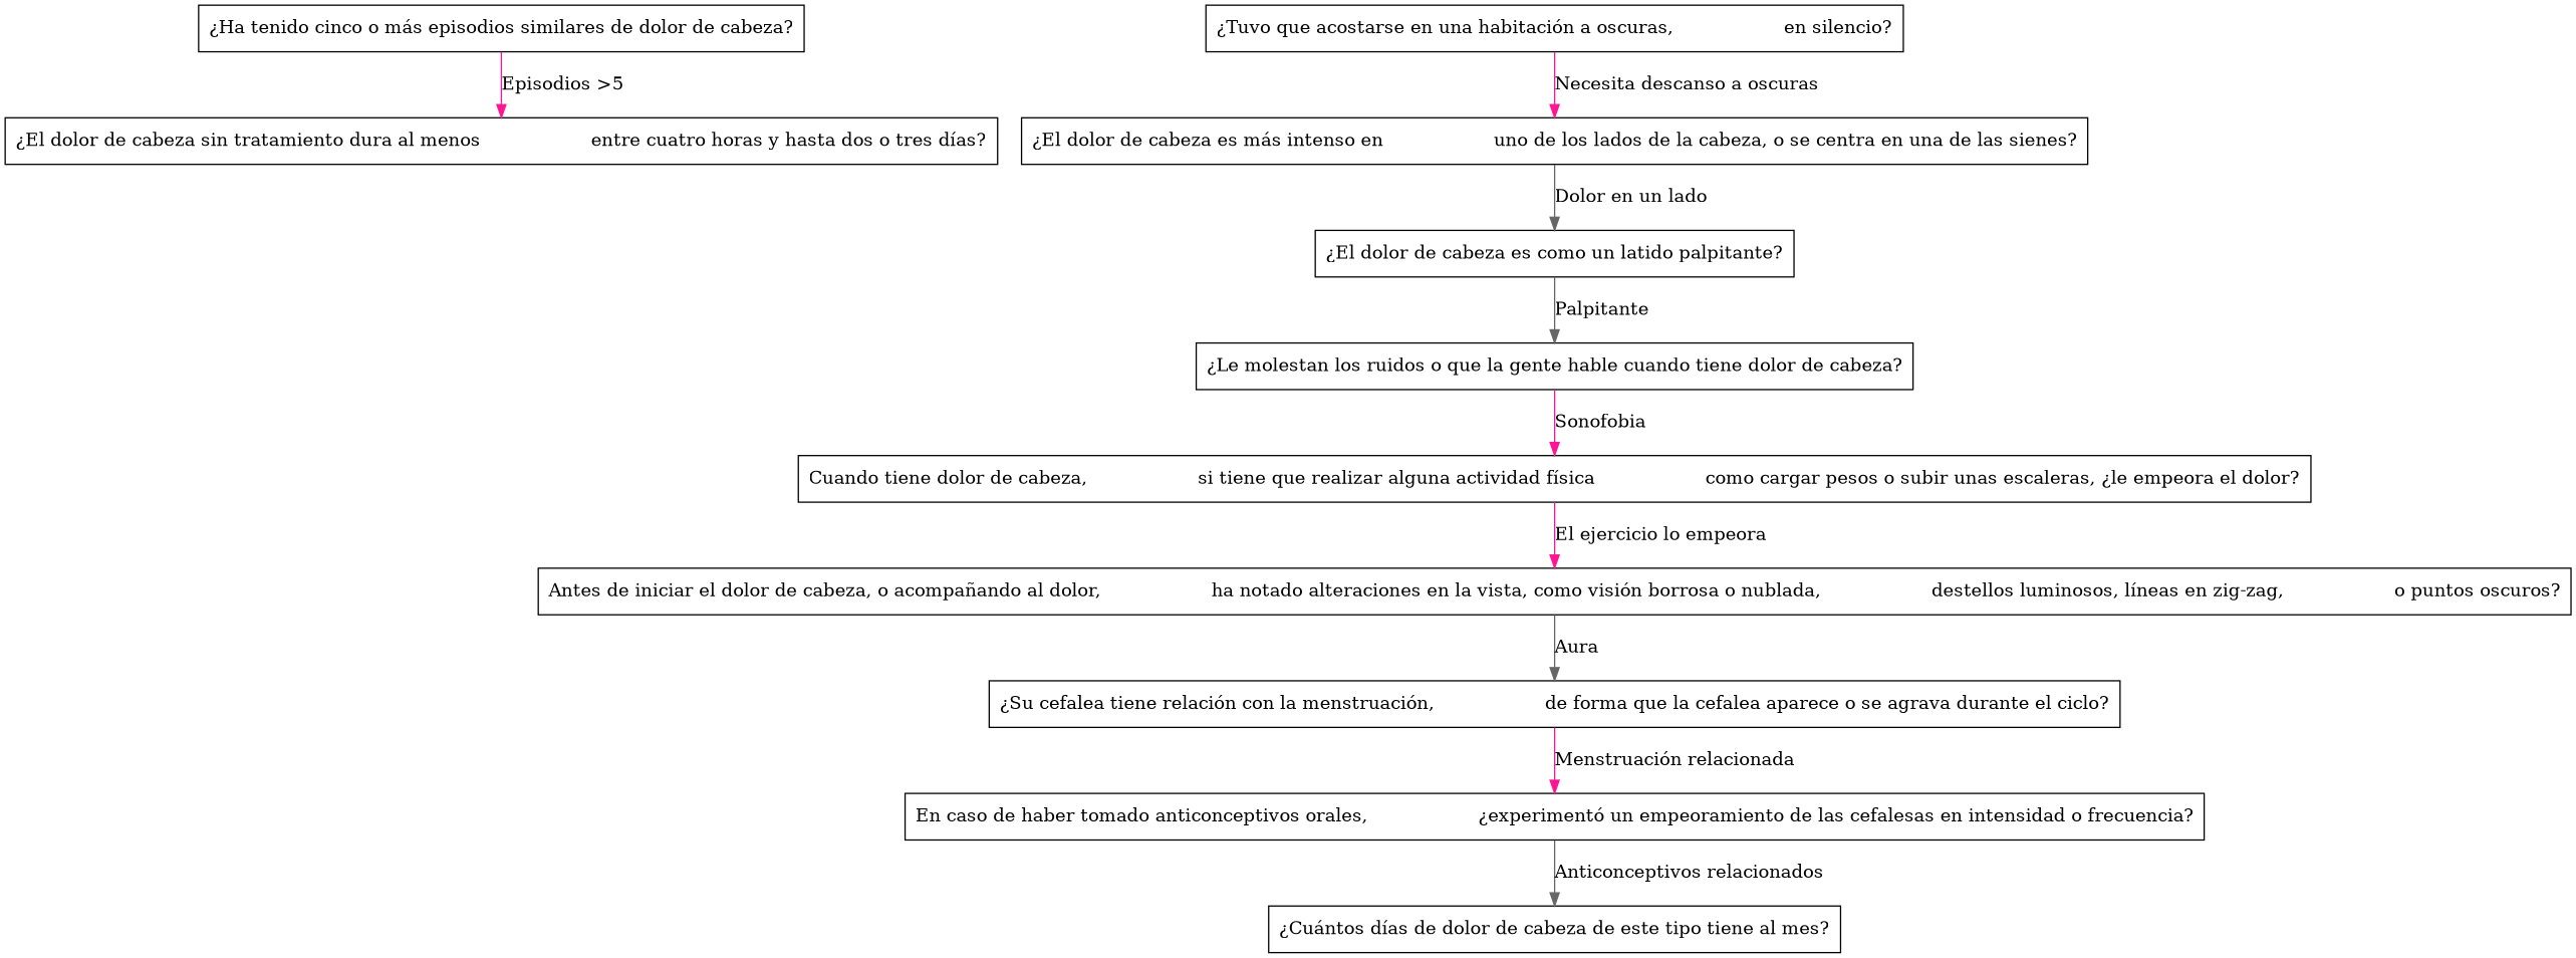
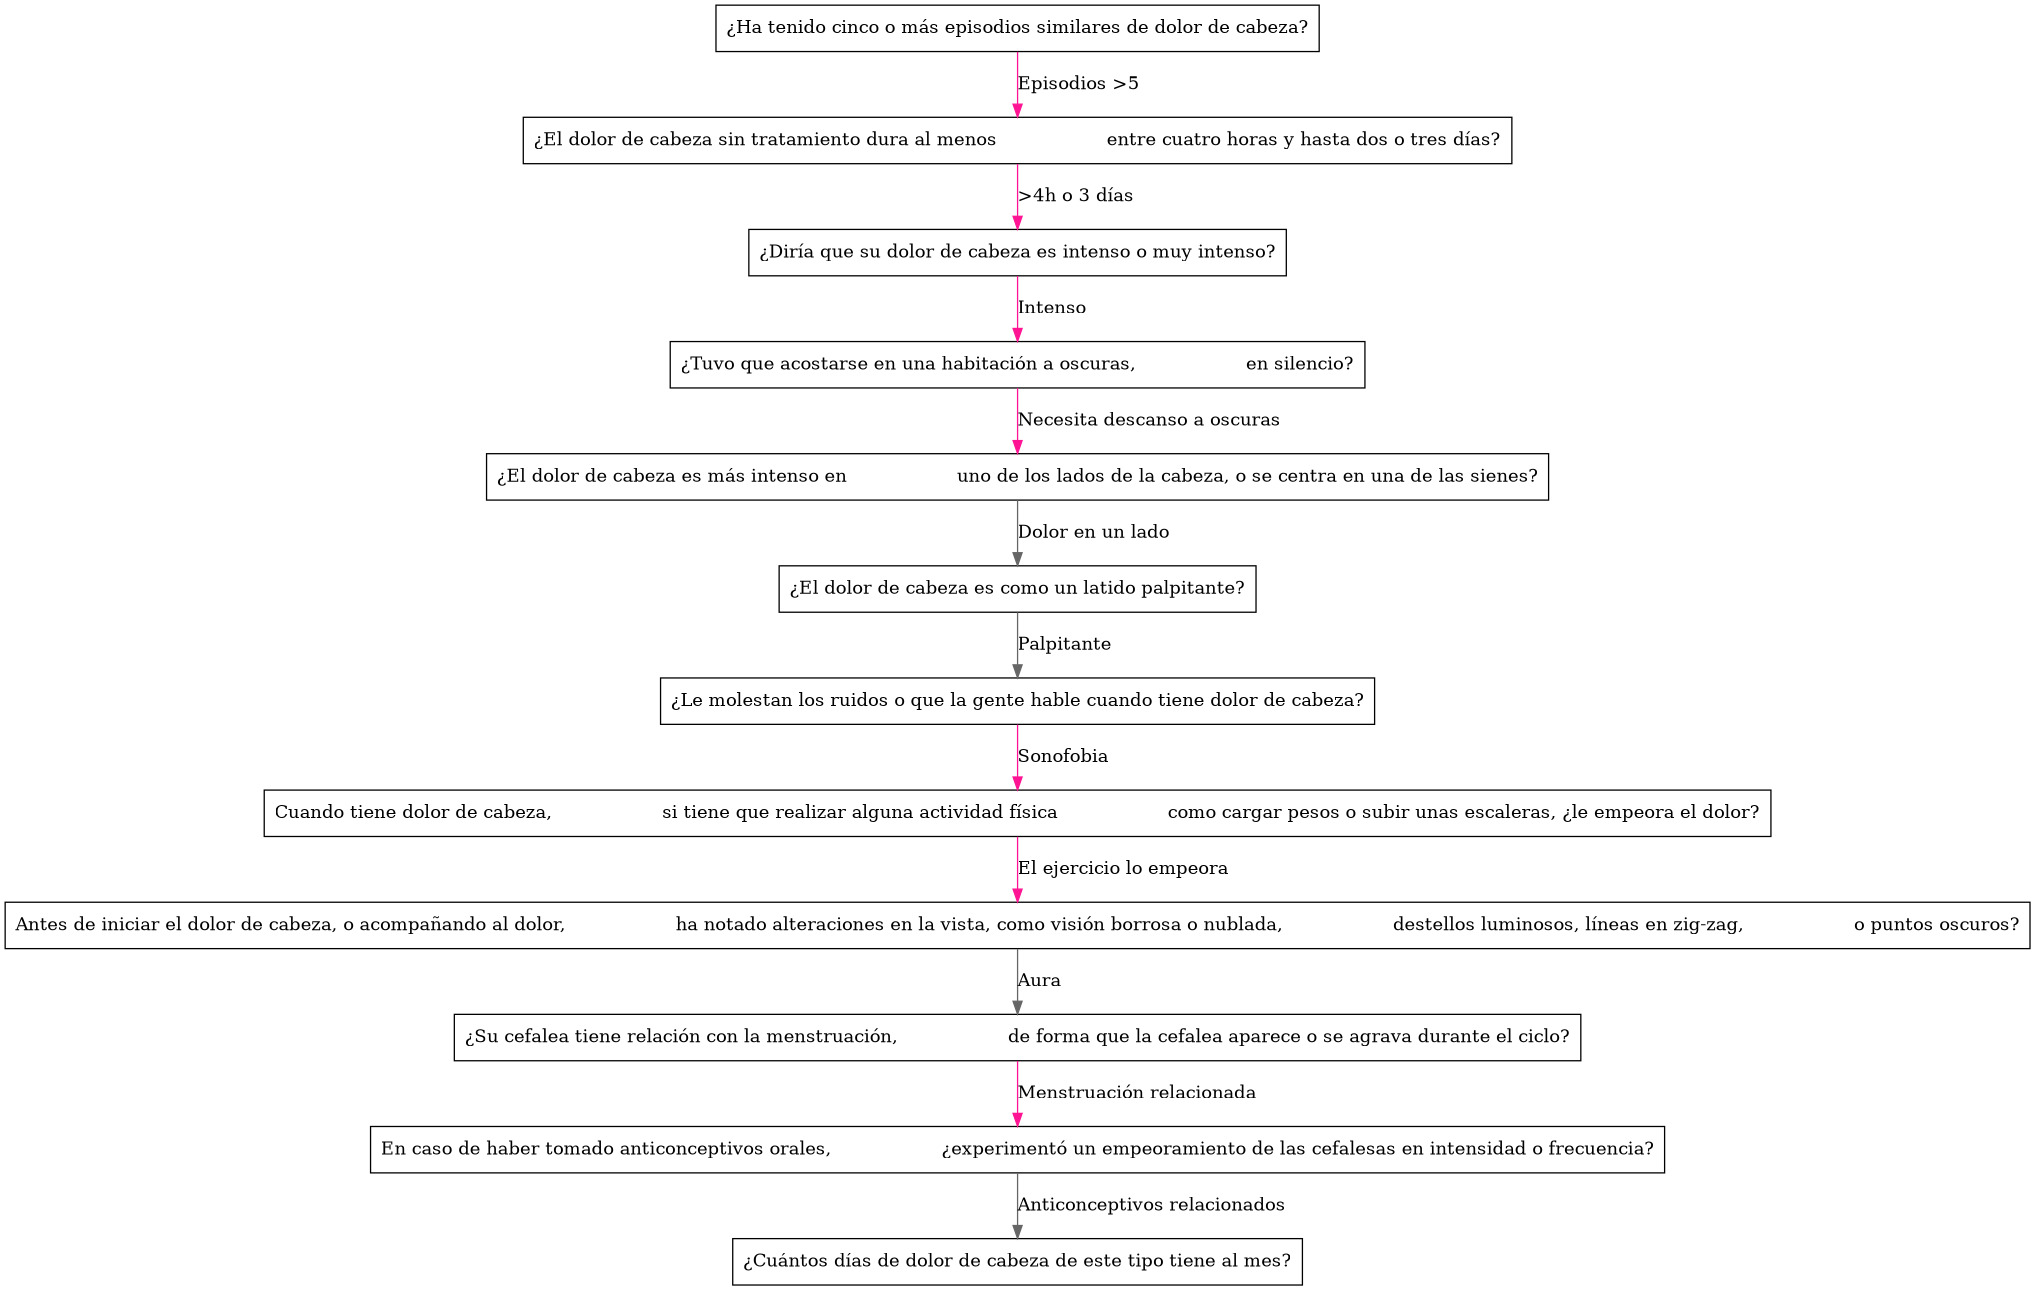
  digraph {
    node [shape=box]
    edge [color=deeppink]
    n1 [label="¿Ha tenido cinco o más episodios similares de dolor de cabeza?"]
    n2 [label="¿El dolor de cabeza sin tratamiento dura al menos                   entre cuatro horas y hasta dos o tres días?"]
+   n3 [label="¿Diría que su dolor de cabeza es intenso o muy intenso?"]
    n4 [label="¿Tuvo que acostarse en una habitación a oscuras,                   en silencio?"]
    n5 [label="¿El dolor de cabeza es más intenso en                   uno de los lados de la cabeza, o se centra en una de las sienes?"]
    n6 [label="¿El dolor de cabeza es como un latido palpitante?"]
    n7 [label="¿Le molestan los ruidos o que la gente hable cuando tiene dolor de cabeza?"]
    n8 [label="Cuando tiene dolor de cabeza,                   si tiene que realizar alguna actividad física                   como cargar pesos o subir unas escaleras, ¿le empeora el dolor?"]
    n9 [label="Antes de iniciar el dolor de cabeza, o acompañando al dolor,                   ha notado alteraciones en la vista, como visión borrosa o nublada,                   destellos luminosos, líneas en zig-zag,                   o puntos oscuros?"]
    n10 [label="¿Su cefalea tiene relación con la menstruación,                   de forma que la cefalea aparece o se agrava durante el ciclo?"]
    n11 [label="En caso de haber tomado anticonceptivos orales,                   ¿experimentó un empeoramiento de las cefalesas en intensidad o frecuencia?"]
    n12 [label="¿Cuántos días de dolor de cabeza de este tipo tiene al mes?"]
    n1 -> n2 [label="Episodios >5"]
+   n2 -> n3 [label=">4h o 3 días"]
+   n3 -> n4 [label=Intenso]
    n4 -> n5 [label="Necesita descanso a oscuras"]
    n5 -> n6 [label="Dolor en un lado" color=gray40]
    n6 -> n7 [label=Palpitante color=gray40]
    n7 -> n8 [label=Sonofobia]
    n8 -> n9 [label="El ejercicio lo empeora"]
    n9 -> n10 [label=Aura color=gray40]
    n10 -> n11 [label="Menstruación relacionada"]
    n11 -> n12 [label="Anticonceptivos relacionados" color=gray40]
  }
